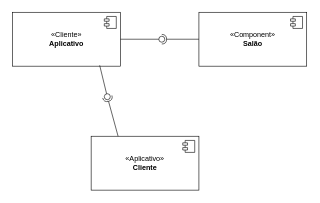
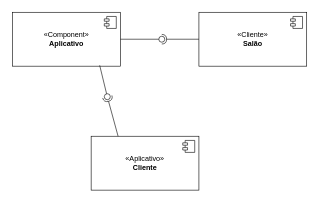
  <mxCell id="0" />
  <mxCell id="1" parent="0" />
- <mxCell id="2" value="«Cliente»&lt;br&gt;&lt;b&gt;Aplicativo&lt;/b&gt;" style="html=1;dropTarget=0;whiteSpace=wrap;" vertex="1" parent="1"><mxGeometry x="20" y="20" width="180" height="90" as="geometry" /></mxCell>
+ <mxCell id="2" value="«Component»&lt;br&gt;&lt;b&gt;Aplicativo&lt;/b&gt;" style="html=1;dropTarget=0;whiteSpace=wrap;" vertex="1" parent="1"><mxGeometry x="20" y="20" width="180" height="90" as="geometry" /></mxCell>
  <mxCell id="3" value="" style="shape=module;jettyWidth=8;jettyHeight=4;" vertex="1" parent="2"><mxGeometry x="1" width="20" height="20" relative="1" as="geometry"><mxPoint x="-27" y="7" as="offset" /></mxGeometry></mxCell>
- <mxCell id="4" value="«Component»&lt;br&gt;&lt;b&gt;Salão&lt;/b&gt;" style="html=1;dropTarget=0;whiteSpace=wrap;" vertex="1" parent="1"><mxGeometry x="331" y="20" width="180" height="90" as="geometry" /></mxCell>
+ <mxCell id="4" value="«Cliente»&lt;br&gt;&lt;b&gt;Salão&lt;/b&gt;" style="html=1;dropTarget=0;whiteSpace=wrap;" vertex="1" parent="1"><mxGeometry x="331" y="20" width="180" height="90" as="geometry" /></mxCell>
  <mxCell id="5" value="" style="shape=module;jettyWidth=8;jettyHeight=4;" vertex="1" parent="4"><mxGeometry x="1" width="20" height="20" relative="1" as="geometry"><mxPoint x="-27" y="7" as="offset" /></mxGeometry></mxCell>
  <mxCell id="6" value="«Aplicativo»&lt;br&gt;&lt;b&gt;Cliente&lt;/b&gt;" style="html=1;dropTarget=0;whiteSpace=wrap;" vertex="1" parent="1"><mxGeometry x="151" y="227" width="180" height="90" as="geometry" /></mxCell>
  <mxCell id="7" value="" style="shape=module;jettyWidth=8;jettyHeight=4;" vertex="1" parent="6"><mxGeometry x="1" width="20" height="20" relative="1" as="geometry"><mxPoint x="-27" y="7" as="offset" /></mxGeometry></mxCell>
  <mxCell id="8" value="" style="rounded=0;orthogonalLoop=1;jettySize=auto;html=1;endArrow=halfCircle;endFill=0;endSize=6;strokeWidth=1;sketch=0;exitX=0;exitY=0.5;exitDx=0;exitDy=0;" edge="1" target="10" parent="1" source="4"><mxGeometry relative="1" as="geometry"><mxPoint x="289" y="69" as="sourcePoint" /></mxGeometry></mxCell>
  <mxCell id="9" value="" style="rounded=0;orthogonalLoop=1;jettySize=auto;html=1;endArrow=oval;endFill=0;sketch=0;sourcePerimeterSpacing=0;targetPerimeterSpacing=0;endSize=10;exitX=1;exitY=0.5;exitDx=0;exitDy=0;" edge="1" target="10" parent="1" source="2"><mxGeometry relative="1" as="geometry"><mxPoint x="249" y="69" as="sourcePoint" /></mxGeometry></mxCell>
  <mxCell id="10" value="" style="ellipse;whiteSpace=wrap;html=1;align=center;aspect=fixed;fillColor=none;strokeColor=none;resizable=0;perimeter=centerPerimeter;rotatable=0;allowArrows=0;points=[];outlineConnect=1;" vertex="1" parent="1"><mxGeometry x="264" y="60" width="10" height="10" as="geometry" /></mxCell>
  <mxCell id="11" value="" style="rounded=0;orthogonalLoop=1;jettySize=auto;html=1;endArrow=halfCircle;endFill=0;endSize=6;strokeWidth=1;sketch=0;exitX=0.25;exitY=0;exitDx=0;exitDy=0;" edge="1" target="13" parent="1" source="6"><mxGeometry relative="1" as="geometry"><mxPoint x="217" y="156" as="sourcePoint" /></mxGeometry></mxCell>
  <mxCell id="12" value="" style="rounded=0;orthogonalLoop=1;jettySize=auto;html=1;endArrow=oval;endFill=0;sketch=0;sourcePerimeterSpacing=0;targetPerimeterSpacing=0;endSize=10;exitX=0.807;exitY=0.984;exitDx=0;exitDy=0;exitPerimeter=0;" edge="1" target="13" parent="1" source="2"><mxGeometry relative="1" as="geometry"><mxPoint x="177" y="156" as="sourcePoint" /></mxGeometry></mxCell>
  <mxCell id="13" value="" style="ellipse;whiteSpace=wrap;html=1;align=center;aspect=fixed;fillColor=none;strokeColor=none;resizable=0;perimeter=centerPerimeter;rotatable=0;allowArrows=0;points=[];outlineConnect=1;" vertex="1" parent="1"><mxGeometry x="173" y="156" width="10" height="10" as="geometry" /></mxCell>
